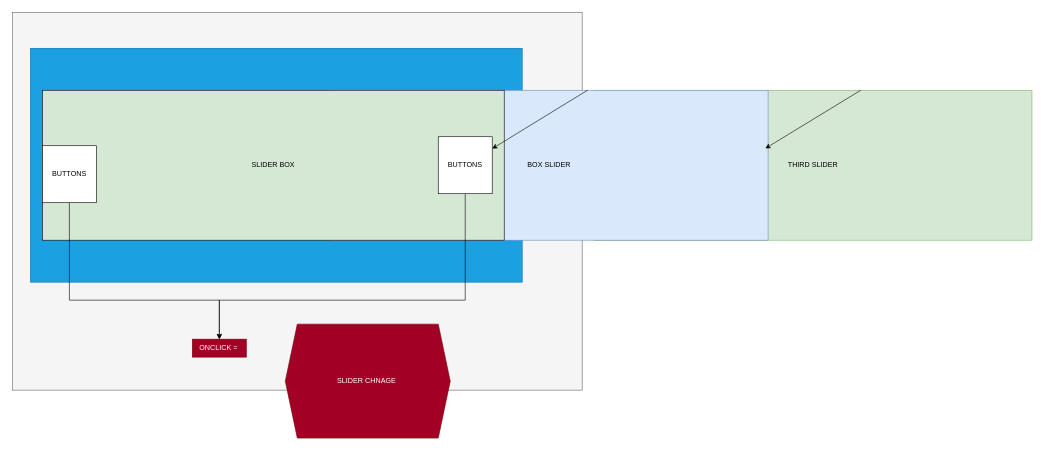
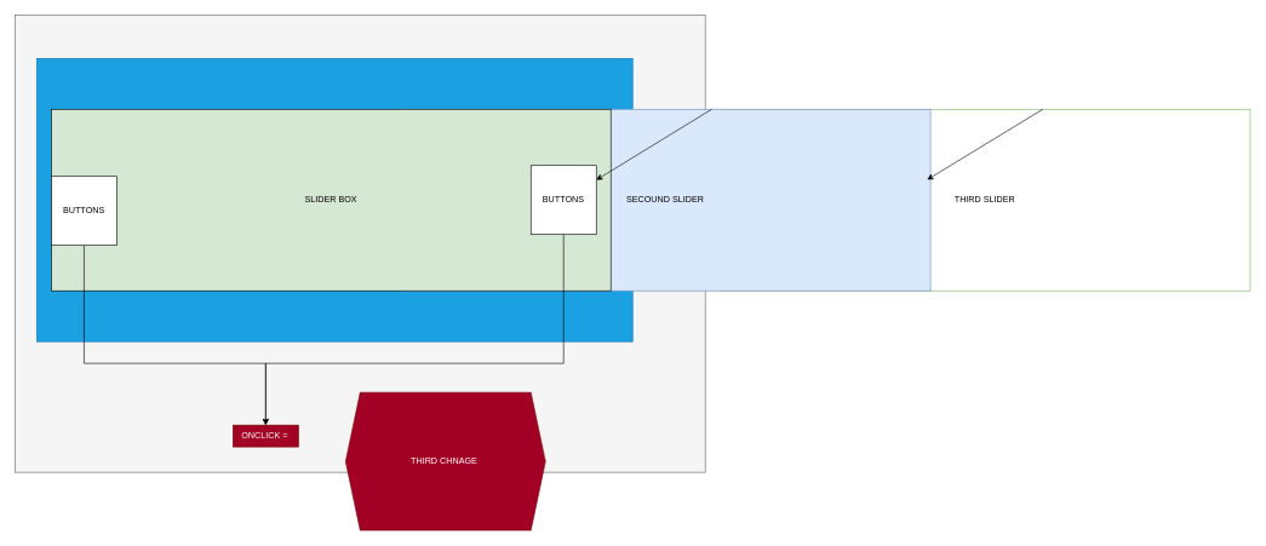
  <mxCell id="0" />
  <mxCell id="1" parent="0" />
- <mxCell id="2" value="THIRD SLIDER" style="rounded=0;whiteSpace=wrap;html=1;fillColor=#d5e8d4;strokeColor=#82b366;" vertex="1" parent="1"><mxGeometry x="990" y="150" width="730" height="250" as="geometry" /></mxCell>
+ <mxCell id="2" value="THIRD SLIDER" style="rounded=0;whiteSpace=wrap;html=1;fillColor=#ffffff;strokeColor=#82b366;" vertex="1" parent="1"><mxGeometry x="990" y="150" width="730" height="250" as="geometry" /></mxCell>
  <mxCell id="3" value="" style="rounded=0;whiteSpace=wrap;html=1;fillColor=#f5f5f5;strokeColor=#666666;fontColor=#333333;" vertex="1" parent="1"><mxGeometry x="20" y="20" width="950" height="630" as="geometry" /></mxCell>
  <mxCell id="4" value="" style="rounded=0;whiteSpace=wrap;html=1;fillColor=#1ba1e2;fontColor=#ffffff;strokeColor=#006EAF;" vertex="1" parent="1"><mxGeometry x="50" y="80" width="820" height="390" as="geometry" /></mxCell>
- <mxCell id="5" value="BOX SLIDER" style="rounded=0;whiteSpace=wrap;html=1;fillColor=#dae8fc;strokeColor=#6c8ebf;" vertex="1" parent="1"><mxGeometry x="550" y="150" width="730" height="250" as="geometry" /></mxCell>
+ <mxCell id="5" value="SECOUND SLIDER" style="rounded=0;whiteSpace=wrap;html=1;fillColor=#dae8fc;strokeColor=#6c8ebf;" vertex="1" parent="1"><mxGeometry x="550" y="150" width="730" height="250" as="geometry" /></mxCell>
  <mxCell id="6" value="SLIDER BOX" style="rounded=0;whiteSpace=wrap;html=1;fillColor=#d5e8d4;" vertex="1" parent="1"><mxGeometry x="70" y="150" width="770" height="250" as="geometry" /></mxCell>
  <mxCell id="7" value="" style="endArrow=classic;html=1;rounded=0;exitX=0.588;exitY=-0.001;exitDx=0;exitDy=0;exitPerimeter=0;" edge="1" parent="1" source="5" target="11"><mxGeometry width="50" height="50" relative="1" as="geometry"><mxPoint x="850" y="240" as="sourcePoint" /><mxPoint x="890" y="180" as="targetPoint" /></mxGeometry></mxCell>
  <mxCell id="8" style="edgeStyle=orthogonalEdgeStyle;rounded=0;orthogonalLoop=1;jettySize=auto;html=1;" edge="1" parent="1" source="9" target="13"><mxGeometry relative="1" as="geometry"><Array as="points"><mxPoint x="115" y="500" /><mxPoint x="365" y="500" /></Array></mxGeometry></mxCell>
  <mxCell id="9" value="BUTTONS" style="rounded=0;whiteSpace=wrap;html=1;" vertex="1" parent="1"><mxGeometry x="70" y="242.5" width="90" height="95" as="geometry" /></mxCell>
  <mxCell id="10" style="edgeStyle=orthogonalEdgeStyle;rounded=0;orthogonalLoop=1;jettySize=auto;html=1;" edge="1" parent="1" source="11" target="13"><mxGeometry relative="1" as="geometry"><Array as="points"><mxPoint x="775" y="500" /><mxPoint x="365" y="500" /></Array></mxGeometry></mxCell>
  <mxCell id="11" value="BUTTONS" style="rounded=0;whiteSpace=wrap;html=1;" vertex="1" parent="1"><mxGeometry x="730" y="227.5" width="90" height="95" as="geometry" /></mxCell>
  <mxCell id="12" value="" style="endArrow=classic;html=1;rounded=0;exitX=0.588;exitY=-0.001;exitDx=0;exitDy=0;exitPerimeter=0;" edge="1" parent="1"><mxGeometry width="50" height="50" relative="1" as="geometry"><mxPoint x="1434.5" y="150" as="sourcePoint" /><mxPoint x="1275.5" y="247" as="targetPoint" /></mxGeometry></mxCell>
- <mxCell id="13" value="ONCLICK =&amp;nbsp;" style="text;html=1;align=center;verticalAlign=middle;resizable=0;points=[];autosize=1;strokeColor=#6F0000;fillColor=#a20025;fontColor=#ffffff;" vertex="1" parent="1"><mxGeometry x="320" y="565" width="90" height="30" as="geometry" /></mxCell>
- <mxCell id="14" value="SLIDER CHNAGE&amp;nbsp;" style="shape=hexagon;perimeter=hexagonPerimeter2;whiteSpace=wrap;html=1;fixedSize=1;fillColor=#a20025;strokeColor=#6F0000;fontColor=#ffffff;gradientColor=none;" vertex="1" parent="1"><mxGeometry x="475" y="540" width="275" height="190" as="geometry" /></mxCell>
+ <mxCell id="13" value="ONCLICK =&amp;nbsp;" style="text;html=1;align=center;verticalAlign=middle;resizable=0;points=[];autosize=1;strokeColor=#6F0000;fillColor=#a20025;fontColor=#ffffff;" vertex="1" parent="1"><mxGeometry x="320" y="585" width="90" height="30" as="geometry" /></mxCell>
+ <mxCell id="14" value="THIRD CHNAGE&amp;nbsp;" style="shape=hexagon;perimeter=hexagonPerimeter2;whiteSpace=wrap;html=1;fixedSize=1;fillColor=#a20025;strokeColor=#6F0000;fontColor=#ffffff;gradientColor=none;" vertex="1" parent="1"><mxGeometry x="475" y="540" width="275" height="190" as="geometry" /></mxCell>
